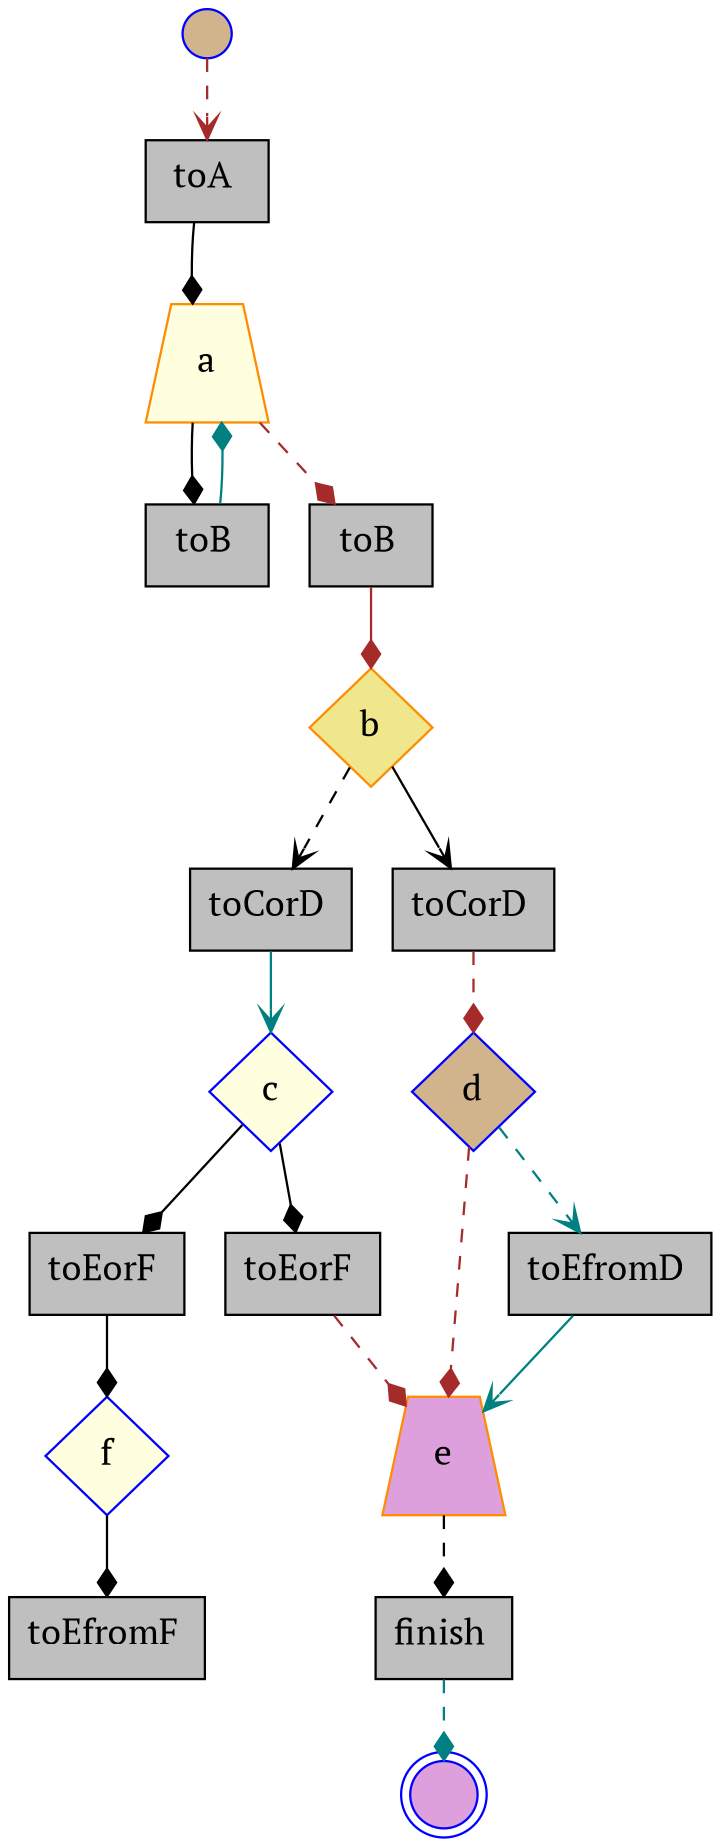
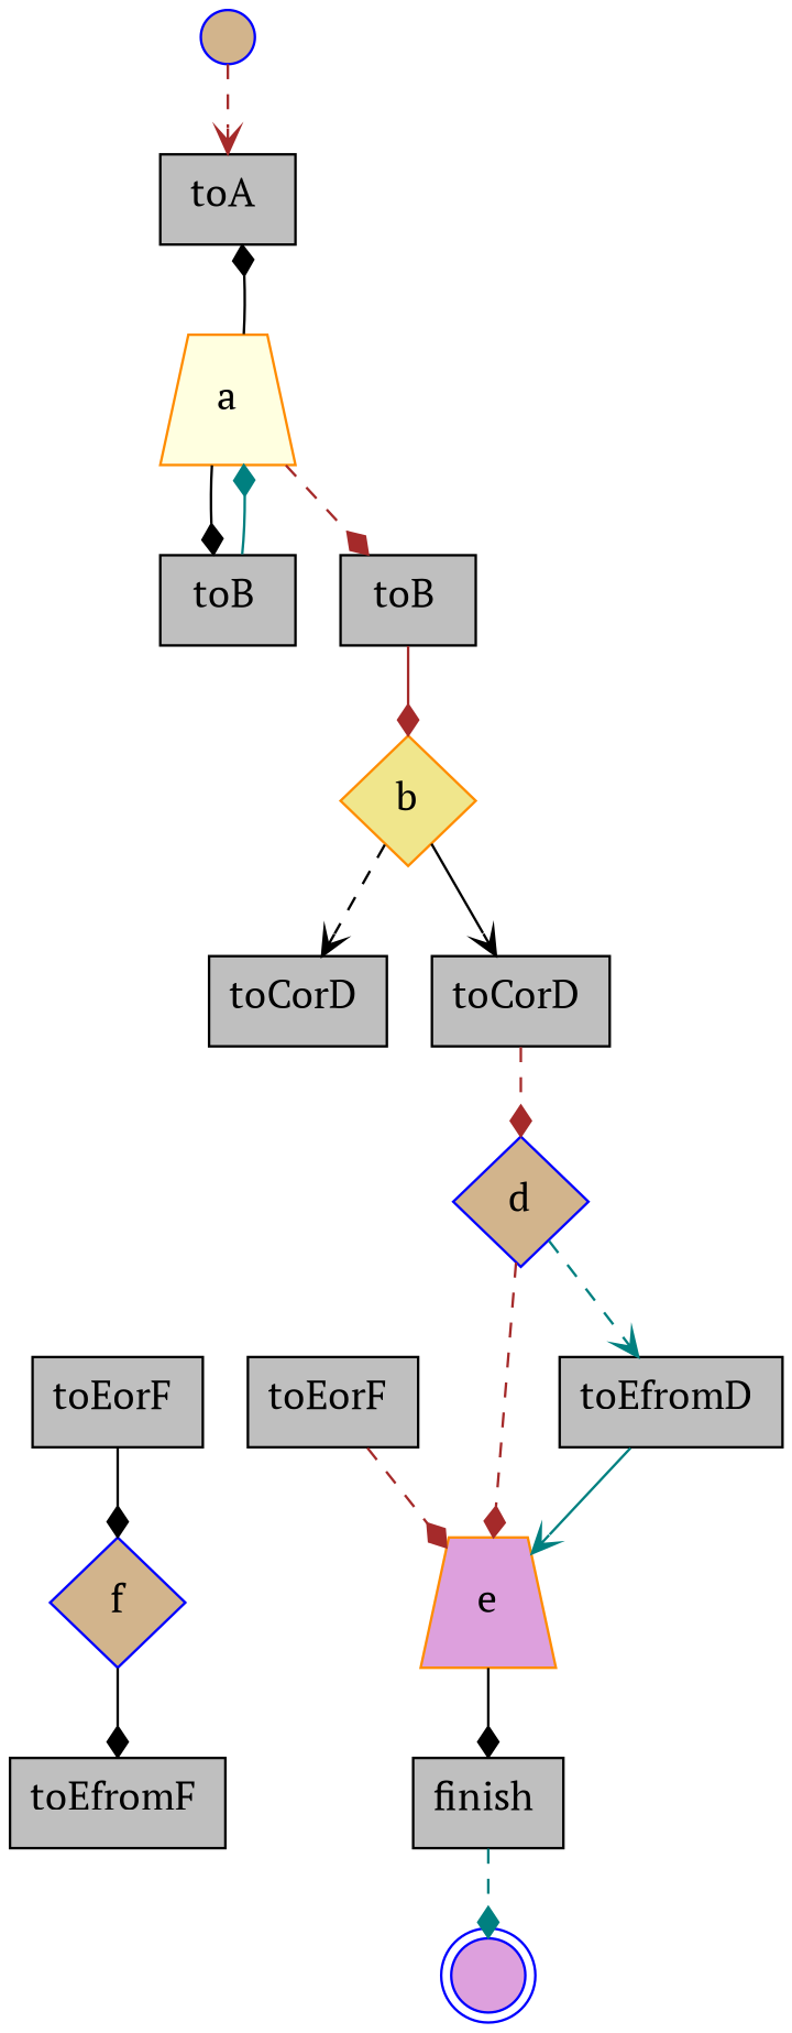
  digraph {
    fontname="PT Serif"
    node [color=black fillcolor=gray75 fontname="PT Serif" shape=box style=filled]
    edge [arrowhead=diamond color=black fontname="PT Serif" style=solid]
    initial [color=blue fillcolor=tan shape=point width=0.3]
    n2 [label=<<FONT POINT-SIZE="16">toA</FONT><FONT POINT-SIZE="10" COLOR="blue"> </FONT>>]
    a [color=darkorange fillcolor=lightyellow fontsize=16 shape=trapezium]
    n4 [label=<<FONT POINT-SIZE="16">toB</FONT><FONT POINT-SIZE="10" COLOR="blue"> </FONT>>]
    n5 [label=<<FONT POINT-SIZE="16">toB</FONT><FONT POINT-SIZE="10" COLOR="blue"> </FONT>>]
    b [color=darkorange fillcolor=khaki fontsize=16 shape=diamond]
    n7 [label=<<FONT POINT-SIZE="16">toCorD</FONT><FONT POINT-SIZE="10" COLOR="blue"> </FONT>>]
    n8 [label=<<FONT POINT-SIZE="16">toCorD</FONT><FONT POINT-SIZE="10" COLOR="blue"> </FONT>>]
-   c [color=blue fillcolor=lightyellow fontsize=16 shape=diamond]
    d [color=blue fillcolor=tan fontsize=16 shape=diamond]
    n11 [label=<<FONT POINT-SIZE="16">toEorF</FONT><FONT POINT-SIZE="10" COLOR="blue"> </FONT>>]
    n12 [label=<<FONT POINT-SIZE="16">toEorF</FONT><FONT POINT-SIZE="10" COLOR="blue"> </FONT>>]
    e [color=darkorange fillcolor=plum fontsize=16 shape=trapezium]
-   f [color=blue fillcolor=lightyellow fontsize=16 shape=diamond]
+   f [color=blue fillcolor=tan fontsize=16 shape=diamond]
    n15 [label=<<FONT POINT-SIZE="16">toEfromD</FONT><FONT POINT-SIZE="10" COLOR="blue"> </FONT>>]
    n16 [label=<<FONT POINT-SIZE="16">finish</FONT><FONT POINT-SIZE="10" COLOR="blue"> </FONT>>]
    terminal [color=blue fillcolor=plum peripheries=2 shape=point width=0.3]
    n18 [label=<<FONT POINT-SIZE="16">toEfromF</FONT><FONT POINT-SIZE="10" COLOR="blue"> </FONT>>]
    initial -> n2 [arrowhead=vee color=brown style=dashed]
-   n2 -> a
+   a -> n2
    a -> n4
    a -> n5 [color=brown style=dashed]
    n4 -> a [color=teal]
    n5 -> b [color=brown]
    b -> n7 [arrowhead=vee style=dashed]
    b -> n8 [arrowhead=vee]
-   n7 -> c [arrowhead=vee color=teal]
    n8 -> d [color=brown style=dashed]
-   c -> n11
-   c -> n12
    d -> e [color=brown style=dashed]
    d -> n15 [arrowhead=vee color=teal style=dashed]
    n11 -> e [color=brown style=dashed]
    n12 -> f
-   e -> n16 [style=dashed]
+   e -> n16
    f -> n18
    n15 -> e [arrowhead=vee color=teal]
    n16 -> terminal [color=teal style=dashed]
  }
